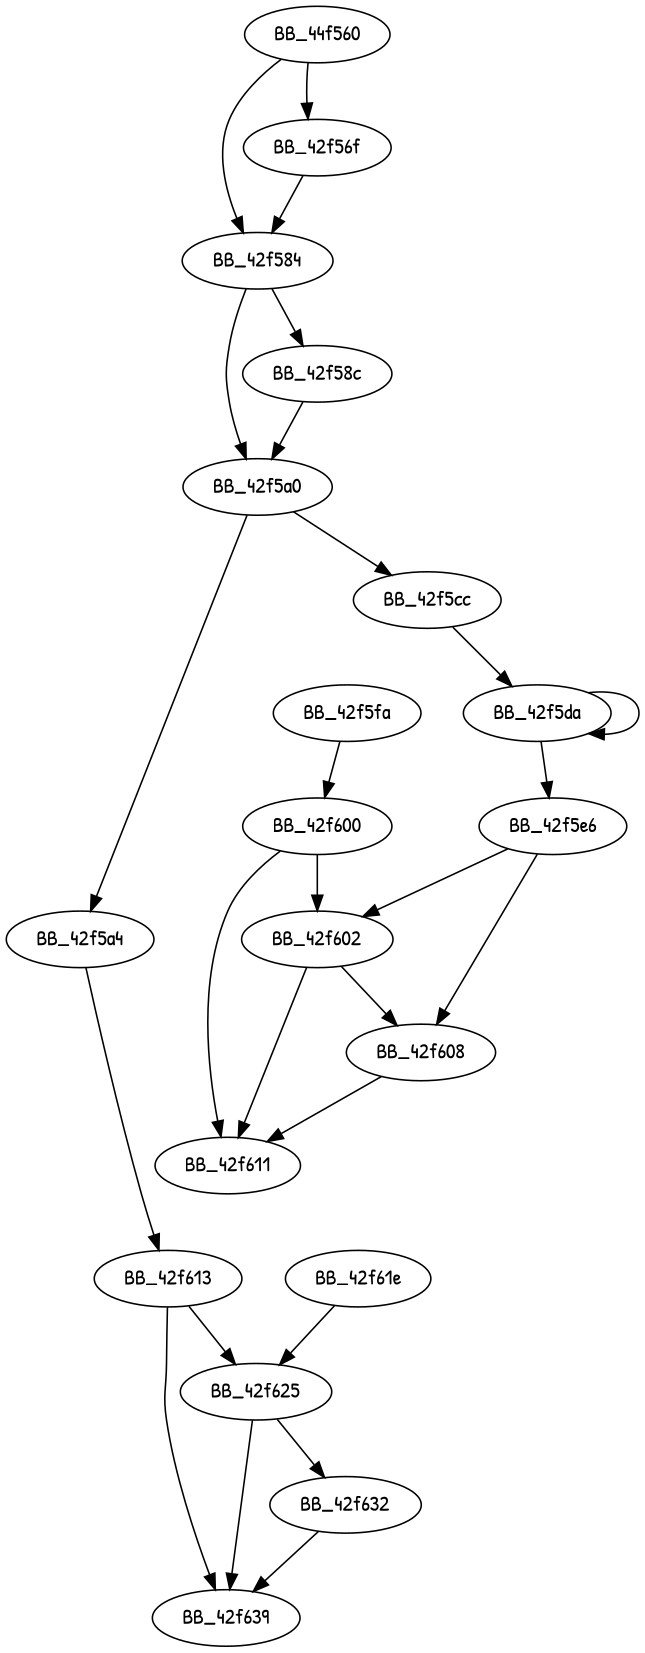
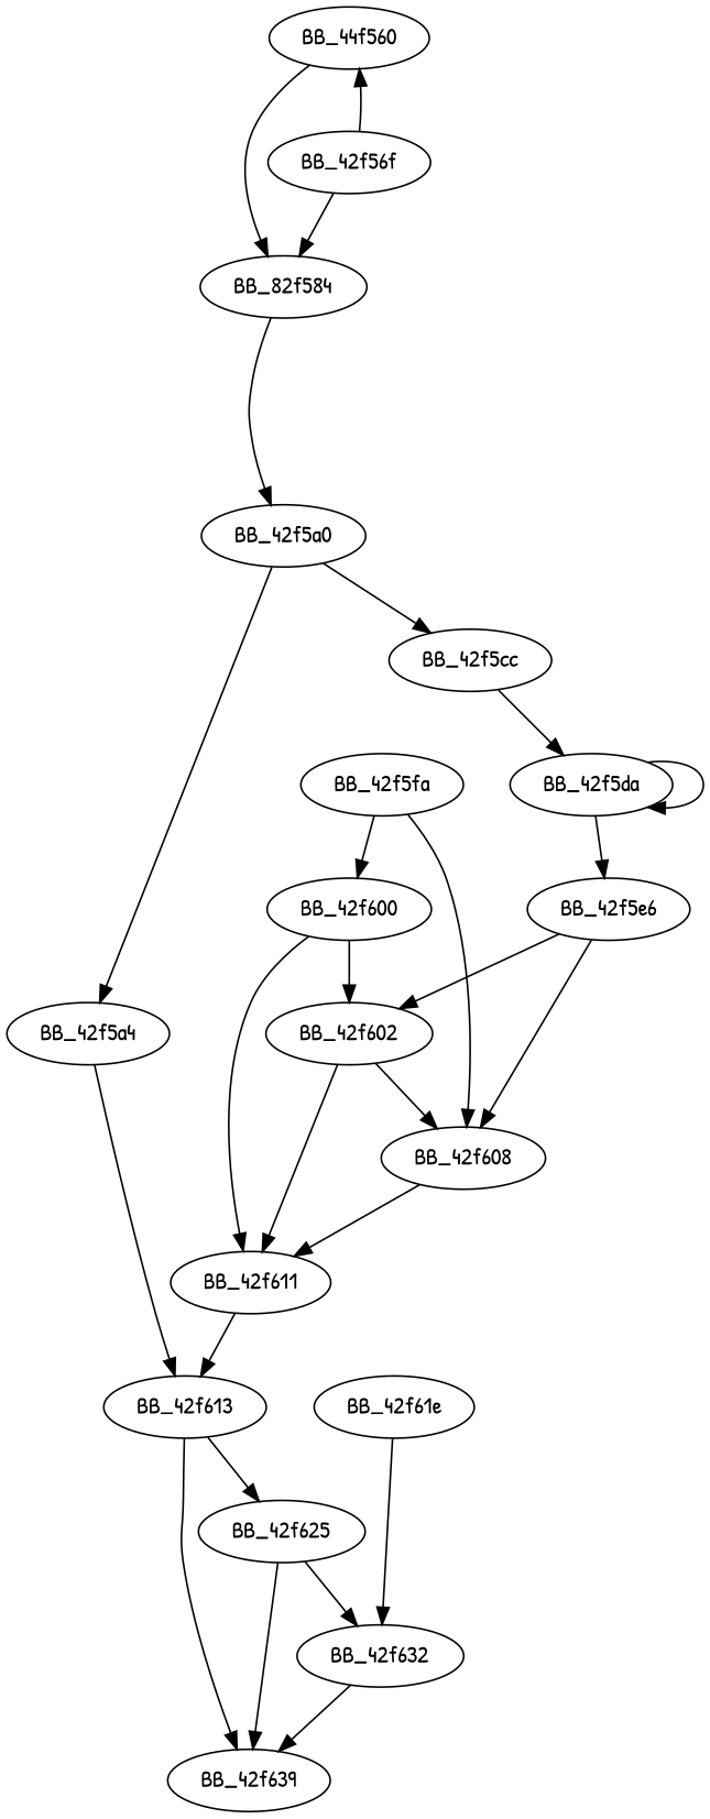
  digraph {
    fontname="Patrick Hand"
    node [fontname="Patrick Hand"]
    edge [fontname="Patrick Hand"]
    n1 [label=BB_44f560]
    BB_42f56f
-   BB_42f584
-   BB_42f58c
+   BB_42f584 [label=BB_82f584]
    BB_42f5a0
    BB_42f5a4
    BB_42f5cc
    BB_42f613
    BB_42f5da
    BB_42f625
    BB_42f639
    BB_42f5e6
    BB_42f61e
    BB_42f632
    BB_42f608
    BB_42f602
    BB_42f5fa
    BB_42f600
    BB_42f611
-   n1 -> BB_42f56f
+   BB_42f56f -> n1
    n1 -> BB_42f584
    BB_42f56f -> BB_42f584
-   BB_42f584 -> BB_42f58c
    BB_42f584 -> BB_42f5a0
-   BB_42f58c -> BB_42f5a0
    BB_42f5a0 -> BB_42f5a4
    BB_42f5a0 -> BB_42f5cc
    BB_42f5a4 -> BB_42f613
    BB_42f5cc -> BB_42f5da
    BB_42f613 -> BB_42f625
    BB_42f613 -> BB_42f639
    BB_42f5da -> BB_42f5da
    BB_42f5da -> BB_42f5e6
    BB_42f625 -> BB_42f639
    BB_42f625 -> BB_42f632
    BB_42f5e6 -> BB_42f608
    BB_42f5e6 -> BB_42f602
-   BB_42f61e -> BB_42f625
+   BB_42f61e -> BB_42f632
    BB_42f632 -> BB_42f639
    BB_42f608 -> BB_42f611
    BB_42f602 -> BB_42f608
    BB_42f602 -> BB_42f611
+   BB_42f5fa -> BB_42f608
    BB_42f5fa -> BB_42f600
    BB_42f600 -> BB_42f602
    BB_42f600 -> BB_42f611
+   BB_42f611 -> BB_42f613
  }
